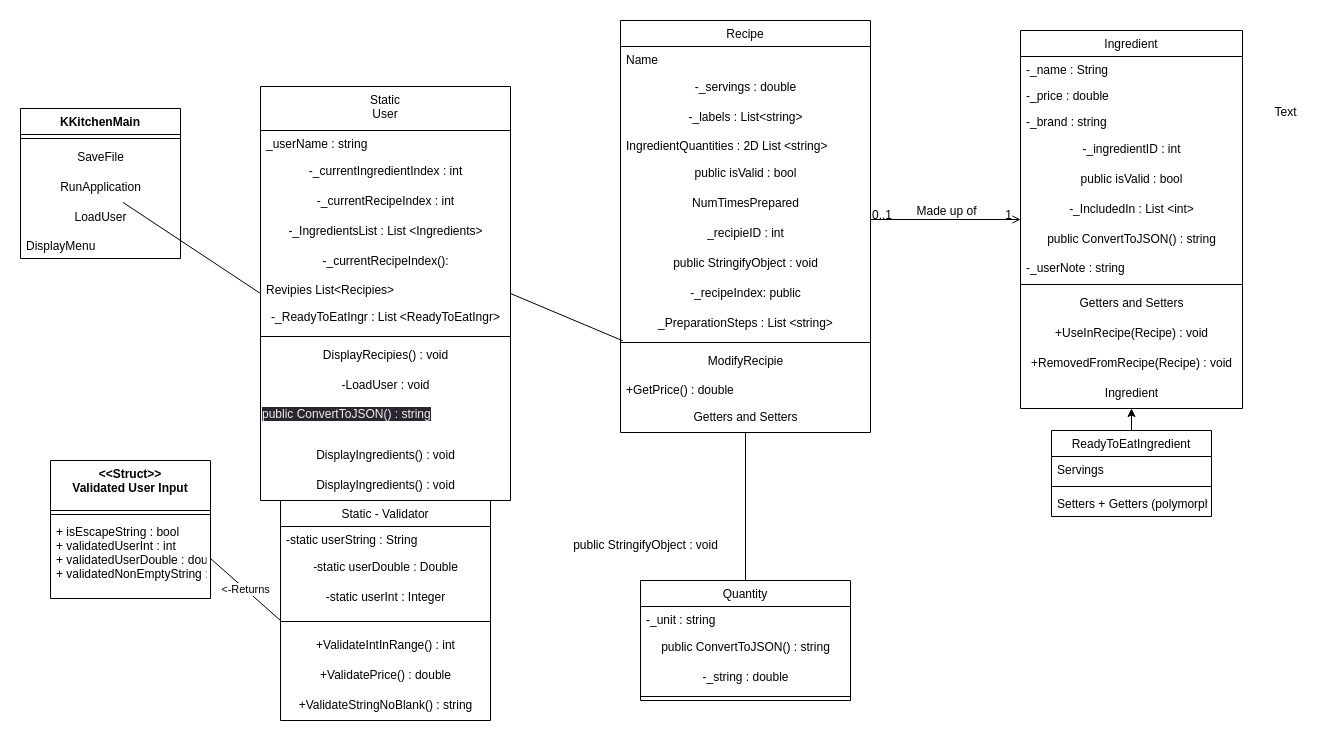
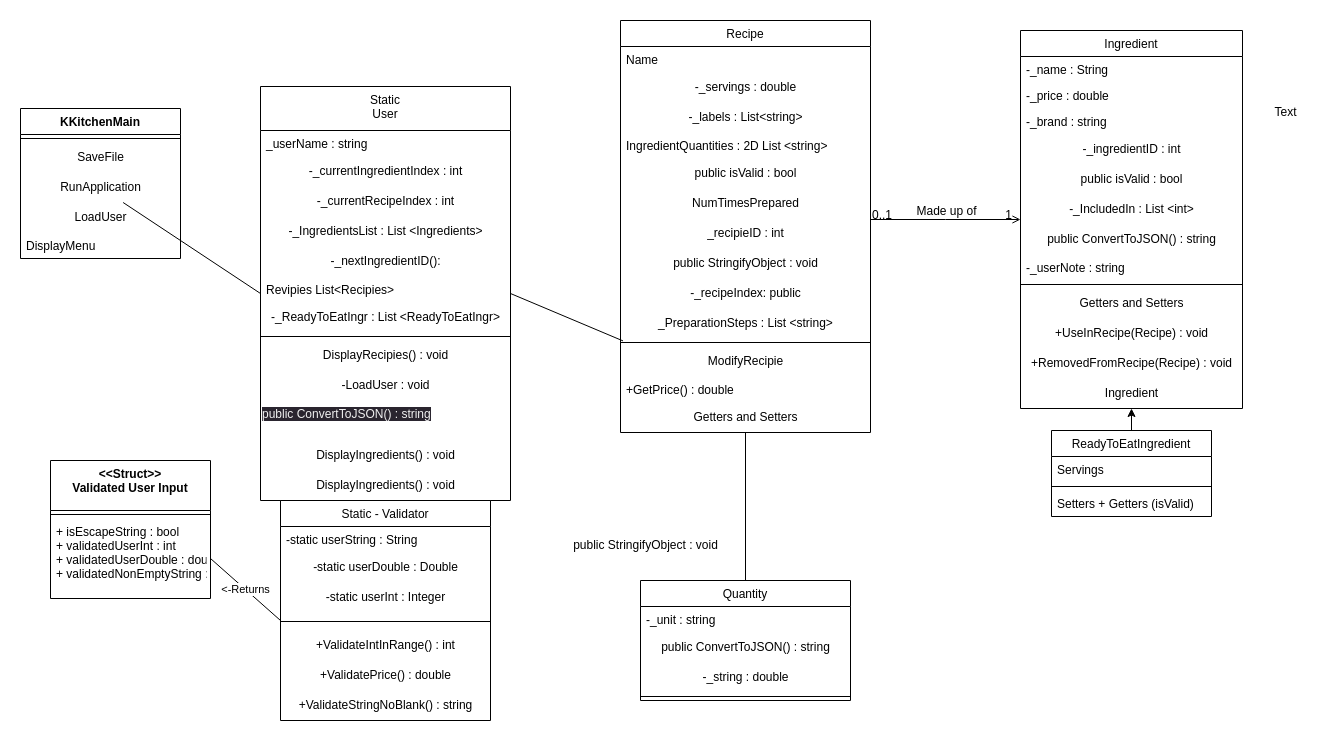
  <mxCell id="0" />
  <mxCell id="1" parent="0" />
  <mxCell id="2" value="Recipe" style="swimlane;fontStyle=0;align=center;verticalAlign=top;childLayout=stackLayout;horizontal=1;startSize=26;horizontalStack=0;resizeParent=1;resizeLast=0;collapsible=1;marginBottom=0;rounded=0;shadow=0;strokeWidth=1;" parent="1" vertex="1"><mxGeometry x="620" y="20" width="250" height="412" as="geometry"><mxRectangle x="230" y="140" width="160" height="26" as="alternateBounds" /></mxGeometry></mxCell>
  <mxCell id="3" value="Name" style="text;align=left;verticalAlign=top;spacingLeft=4;spacingRight=4;overflow=hidden;rotatable=0;points=[[0,0.5],[1,0.5]];portConstraint=eastwest;" parent="2" vertex="1"><mxGeometry y="26" width="250" height="26" as="geometry" /></mxCell>
  <mxCell id="4" value="-_servings : double" style="text;html=1;align=center;verticalAlign=middle;resizable=0;points=[];autosize=1;strokeColor=none;fillColor=none;" parent="2" vertex="1"><mxGeometry y="52" width="250" height="30" as="geometry" /></mxCell>
  <mxCell id="5" value="-_labels : List&amp;lt;string&amp;gt;" style="text;html=1;align=center;verticalAlign=middle;resizable=0;points=[];autosize=1;strokeColor=none;fillColor=none;" parent="2" vertex="1"><mxGeometry y="82" width="250" height="30" as="geometry" /></mxCell>
  <mxCell id="6" value="IngredientQuantities : 2D List &lt;string&gt;" style="text;align=left;verticalAlign=top;spacingLeft=4;spacingRight=4;overflow=hidden;rotatable=0;points=[[0,0.5],[1,0.5]];portConstraint=eastwest;rounded=0;shadow=0;html=0;" parent="2" vertex="1"><mxGeometry y="112" width="250" height="26" as="geometry" /></mxCell>
  <mxCell id="7" value="public isValid : bool" style="text;html=1;align=center;verticalAlign=middle;resizable=0;points=[];autosize=1;strokeColor=none;fillColor=none;" vertex="1" parent="2"><mxGeometry y="138" width="250" height="30" as="geometry" /></mxCell>
  <mxCell id="8" value="NumTimesPrepared" style="text;html=1;align=center;verticalAlign=middle;resizable=0;points=[];autosize=1;strokeColor=none;fillColor=none;" parent="2" vertex="1"><mxGeometry y="168" width="250" height="30" as="geometry" /></mxCell>
  <mxCell id="9" value="_recipieID : int" style="text;html=1;align=center;verticalAlign=middle;resizable=0;points=[];autosize=1;strokeColor=none;fillColor=none;" vertex="1" parent="2"><mxGeometry y="198" width="250" height="30" as="geometry" /></mxCell>
  <mxCell id="10" value="public StringifyObject : void" style="text;html=1;align=center;verticalAlign=middle;resizable=0;points=[];autosize=1;strokeColor=none;fillColor=none;" vertex="1" parent="2"><mxGeometry y="228" width="250" height="30" as="geometry" /></mxCell>
  <mxCell id="11" value="-_recipeIndex: public" style="text;html=1;align=center;verticalAlign=middle;resizable=0;points=[];autosize=1;strokeColor=none;fillColor=none;" parent="2" vertex="1"><mxGeometry y="258" width="250" height="30" as="geometry" /></mxCell>
  <mxCell id="12" value="_PreparationSteps : List &amp;lt;string&amp;gt;" style="text;html=1;align=center;verticalAlign=middle;resizable=0;points=[];autosize=1;strokeColor=none;fillColor=none;" parent="2" vertex="1"><mxGeometry y="288" width="250" height="30" as="geometry" /></mxCell>
  <mxCell id="13" value="" style="line;html=1;strokeWidth=1;align=left;verticalAlign=middle;spacingTop=-1;spacingLeft=3;spacingRight=3;rotatable=0;labelPosition=right;points=[];portConstraint=eastwest;" parent="2" vertex="1"><mxGeometry y="318" width="250" height="8" as="geometry" /></mxCell>
  <mxCell id="14" value="ModifyRecipie" style="text;html=1;align=center;verticalAlign=middle;resizable=0;points=[];autosize=1;strokeColor=none;fillColor=none;" parent="2" vertex="1"><mxGeometry y="326" width="250" height="30" as="geometry" /></mxCell>
  <mxCell id="15" value="+GetPrice() : double" style="text;align=left;verticalAlign=top;spacingLeft=4;spacingRight=4;overflow=hidden;rotatable=0;points=[[0,0.5],[1,0.5]];portConstraint=eastwest;rounded=0;shadow=0;html=0;" parent="2" vertex="1"><mxGeometry y="356" width="250" height="26" as="geometry" /></mxCell>
  <mxCell id="16" value="Getters and Setters" style="text;html=1;align=center;verticalAlign=middle;resizable=0;points=[];autosize=1;strokeColor=none;fillColor=none;" parent="2" vertex="1"><mxGeometry y="382" width="250" height="30" as="geometry" /></mxCell>
  <mxCell id="17" value="Ingredient" style="swimlane;fontStyle=0;align=center;verticalAlign=top;childLayout=stackLayout;horizontal=1;startSize=26;horizontalStack=0;resizeParent=1;resizeLast=0;collapsible=1;marginBottom=0;rounded=0;shadow=0;strokeWidth=1;" parent="1" vertex="1"><mxGeometry x="1020" y="30" width="222" height="378" as="geometry"><mxRectangle x="550" y="140" width="160" height="26" as="alternateBounds" /></mxGeometry></mxCell>
  <mxCell id="18" value="-_name : String" style="text;align=left;verticalAlign=top;spacingLeft=4;spacingRight=4;overflow=hidden;rotatable=0;points=[[0,0.5],[1,0.5]];portConstraint=eastwest;" parent="17" vertex="1"><mxGeometry y="26" width="222" height="26" as="geometry" /></mxCell>
  <mxCell id="19" value="-_price : double" style="text;align=left;verticalAlign=top;spacingLeft=4;spacingRight=4;overflow=hidden;rotatable=0;points=[[0,0.5],[1,0.5]];portConstraint=eastwest;rounded=0;shadow=0;html=0;" parent="17" vertex="1"><mxGeometry y="52" width="222" height="26" as="geometry" /></mxCell>
  <mxCell id="20" value="-_brand : string" style="text;align=left;verticalAlign=top;spacingLeft=4;spacingRight=4;overflow=hidden;rotatable=0;points=[[0,0.5],[1,0.5]];portConstraint=eastwest;rounded=0;shadow=0;html=0;" parent="17" vertex="1"><mxGeometry y="78" width="222" height="26" as="geometry" /></mxCell>
  <mxCell id="21" value="-_ingredientID : int" style="text;html=1;align=center;verticalAlign=middle;resizable=0;points=[];autosize=1;strokeColor=none;fillColor=none;" parent="17" vertex="1"><mxGeometry y="104" width="222" height="30" as="geometry" /></mxCell>
  <mxCell id="22" value="public isValid : bool" style="text;html=1;align=center;verticalAlign=middle;resizable=0;points=[];autosize=1;strokeColor=none;fillColor=none;" vertex="1" parent="17"><mxGeometry y="134" width="222" height="30" as="geometry" /></mxCell>
  <mxCell id="23" value="-_IncludedIn : List &amp;lt;int&amp;gt;" style="text;html=1;align=center;verticalAlign=middle;resizable=0;points=[];autosize=1;strokeColor=none;fillColor=none;" parent="17" vertex="1"><mxGeometry y="164" width="222" height="30" as="geometry" /></mxCell>
  <mxCell id="24" value="public ConvertToJSON() : string" style="text;html=1;align=center;verticalAlign=middle;resizable=0;points=[];autosize=1;strokeColor=none;fillColor=none;" vertex="1" parent="17"><mxGeometry y="194" width="222" height="30" as="geometry" /></mxCell>
  <mxCell id="25" value="-_userNote : string" style="text;align=left;verticalAlign=top;spacingLeft=4;spacingRight=4;overflow=hidden;rotatable=0;points=[[0,0.5],[1,0.5]];portConstraint=eastwest;rounded=0;shadow=0;html=0;" parent="17" vertex="1"><mxGeometry y="224" width="222" height="26" as="geometry" /></mxCell>
  <mxCell id="26" value="" style="line;html=1;strokeWidth=1;align=left;verticalAlign=middle;spacingTop=-1;spacingLeft=3;spacingRight=3;rotatable=0;labelPosition=right;points=[];portConstraint=eastwest;" parent="17" vertex="1"><mxGeometry y="250" width="222" height="8" as="geometry" /></mxCell>
  <mxCell id="27" value="Getters and Setters" style="text;html=1;align=center;verticalAlign=middle;resizable=0;points=[];autosize=1;strokeColor=none;fillColor=none;" parent="17" vertex="1"><mxGeometry y="258" width="222" height="30" as="geometry" /></mxCell>
  <mxCell id="28" value="+UseInRecipe(Recipe) : void" style="text;html=1;align=center;verticalAlign=middle;resizable=0;points=[];autosize=1;strokeColor=none;fillColor=none;" parent="17" vertex="1"><mxGeometry y="288" width="222" height="30" as="geometry" /></mxCell>
  <mxCell id="29" value="+RemovedFromRecipe(Recipe) : void" style="text;html=1;align=center;verticalAlign=middle;resizable=0;points=[];autosize=1;strokeColor=none;fillColor=none;" parent="17" vertex="1"><mxGeometry y="318" width="222" height="30" as="geometry" /></mxCell>
  <mxCell id="30" value="Ingredient" style="text;html=1;align=center;verticalAlign=middle;resizable=0;points=[];autosize=1;strokeColor=none;fillColor=none;" parent="17" vertex="1"><mxGeometry y="348" width="222" height="30" as="geometry" /></mxCell>
  <mxCell id="31" value="" style="endArrow=open;shadow=0;strokeWidth=1;rounded=0;endFill=1;edgeStyle=elbowEdgeStyle;elbow=vertical;" parent="1" source="2" target="17" edge="1"><mxGeometry x="0.5" y="41" relative="1" as="geometry"><mxPoint x="850" y="152" as="sourcePoint" /><mxPoint x="1010" y="152" as="targetPoint" /><mxPoint x="-40" y="32" as="offset" /></mxGeometry></mxCell>
  <mxCell id="32" value="0..1" style="resizable=0;align=left;verticalAlign=bottom;labelBackgroundColor=none;fontSize=12;" parent="31" connectable="0" vertex="1"><mxGeometry x="-1" relative="1" as="geometry"><mxPoint y="4" as="offset" /></mxGeometry></mxCell>
  <mxCell id="33" value="1" style="resizable=0;align=right;verticalAlign=bottom;labelBackgroundColor=none;fontSize=12;" parent="31" connectable="0" vertex="1"><mxGeometry x="1" relative="1" as="geometry"><mxPoint x="-7" y="4" as="offset" /></mxGeometry></mxCell>
  <mxCell id="34" value="Made up of" style="text;html=1;resizable=0;points=[];;align=center;verticalAlign=middle;labelBackgroundColor=none;rounded=0;shadow=0;strokeWidth=1;fontSize=12;" parent="31" vertex="1" connectable="0"><mxGeometry x="0.5" y="49" relative="1" as="geometry"><mxPoint x="-38" y="40" as="offset" /></mxGeometry></mxCell>
  <mxCell id="35" value="Static&#10;User" style="swimlane;fontStyle=0;align=center;verticalAlign=top;childLayout=stackLayout;horizontal=1;startSize=44;horizontalStack=0;resizeParent=1;resizeLast=0;collapsible=1;marginBottom=0;rounded=0;shadow=0;strokeWidth=1;" parent="1" vertex="1"><mxGeometry x="260" y="86" width="250" height="414" as="geometry"><mxRectangle x="230" y="140" width="160" height="26" as="alternateBounds" /></mxGeometry></mxCell>
  <mxCell id="36" value="_userName : string" style="text;align=left;verticalAlign=top;spacingLeft=4;spacingRight=4;overflow=hidden;rotatable=0;points=[[0,0.5],[1,0.5]];portConstraint=eastwest;" parent="35" vertex="1"><mxGeometry y="44" width="250" height="26" as="geometry" /></mxCell>
  <mxCell id="37" value="-_currentIngredientIndex : int" style="text;html=1;align=center;verticalAlign=middle;resizable=0;points=[];autosize=1;strokeColor=none;fillColor=none;" parent="35" vertex="1"><mxGeometry y="70" width="250" height="30" as="geometry" /></mxCell>
  <mxCell id="38" value="-_currentRecipeIndex : int" style="text;html=1;align=center;verticalAlign=middle;resizable=0;points=[];autosize=1;strokeColor=none;fillColor=none;" parent="35" vertex="1"><mxGeometry y="100" width="250" height="30" as="geometry" /></mxCell>
  <mxCell id="39" value="-_IngredientsList : List &amp;lt;Ingredients&amp;gt;" style="text;html=1;align=center;verticalAlign=middle;resizable=0;points=[];autosize=1;strokeColor=none;fillColor=none;" parent="35" vertex="1"><mxGeometry y="130" width="250" height="30" as="geometry" /></mxCell>
- <mxCell id="40" value="-_currentRecipeIndex():" style="text;html=1;align=center;verticalAlign=middle;resizable=0;points=[];autosize=1;strokeColor=none;fillColor=none;" vertex="1" parent="35"><mxGeometry y="160" width="250" height="30" as="geometry" /></mxCell>
+ <mxCell id="40" value="-_nextIngredientID():" style="text;html=1;align=center;verticalAlign=middle;resizable=0;points=[];autosize=1;strokeColor=none;fillColor=none;" vertex="1" parent="35"><mxGeometry y="160" width="250" height="30" as="geometry" /></mxCell>
  <mxCell id="41" value="Revipies List&lt;Recipies&gt;" style="text;align=left;verticalAlign=top;spacingLeft=4;spacingRight=4;overflow=hidden;rotatable=0;points=[[0,0.5],[1,0.5]];portConstraint=eastwest;rounded=0;shadow=0;html=0;" parent="35" vertex="1"><mxGeometry y="190" width="250" height="26" as="geometry" /></mxCell>
  <mxCell id="42" value="-_ReadyToEatIngr : List &amp;lt;ReadyToEatIngr&amp;gt;" style="text;html=1;align=center;verticalAlign=middle;resizable=0;points=[];autosize=1;strokeColor=none;fillColor=none;" parent="35" vertex="1"><mxGeometry y="216" width="250" height="30" as="geometry" /></mxCell>
  <mxCell id="43" value="" style="line;html=1;strokeWidth=1;align=left;verticalAlign=middle;spacingTop=-1;spacingLeft=3;spacingRight=3;rotatable=0;labelPosition=right;points=[];portConstraint=eastwest;" parent="35" vertex="1"><mxGeometry y="246" width="250" height="8" as="geometry" /></mxCell>
  <mxCell id="44" value="DisplayRecipies() : void" style="text;html=1;align=center;verticalAlign=middle;resizable=0;points=[];autosize=1;strokeColor=none;fillColor=none;" vertex="1" parent="35"><mxGeometry y="254" width="250" height="30" as="geometry" /></mxCell>
  <mxCell id="45" value="-LoadUser : void" style="text;html=1;align=center;verticalAlign=middle;resizable=0;points=[];autosize=1;strokeColor=none;fillColor=none;" vertex="1" parent="35"><mxGeometry y="284" width="250" height="30" as="geometry" /></mxCell>
  <mxCell id="46" value="&lt;span style=&quot;color: rgb(240, 240, 240); font-family: Helvetica; font-size: 12px; font-style: normal; font-variant-ligatures: normal; font-variant-caps: normal; font-weight: 400; letter-spacing: normal; orphans: 2; text-align: center; text-indent: 0px; text-transform: none; widows: 2; word-spacing: 0px; -webkit-text-stroke-width: 0px; background-color: rgb(42, 37, 47); text-decoration-thickness: initial; text-decoration-style: initial; text-decoration-color: initial; float: none; display: inline !important;&quot;&gt;public ConvertToJSON() : string&lt;/span&gt;" style="text;whiteSpace=wrap;html=1;" vertex="1" parent="35"><mxGeometry y="314" width="250" height="40" as="geometry" /></mxCell>
  <mxCell id="47" value="DisplayIngredients() : void" style="text;html=1;align=center;verticalAlign=middle;resizable=0;points=[];autosize=1;strokeColor=none;fillColor=none;" vertex="1" parent="35"><mxGeometry y="354" width="250" height="30" as="geometry" /></mxCell>
  <mxCell id="48" value="DisplayIngredients() : void" style="text;html=1;align=center;verticalAlign=middle;resizable=0;points=[];autosize=1;strokeColor=none;fillColor=none;" vertex="1" parent="35"><mxGeometry y="384" width="250" height="30" as="geometry" /></mxCell>
  <mxCell id="49" value="KKitchenMain" style="swimlane;fontStyle=1;align=center;verticalAlign=top;childLayout=stackLayout;horizontal=1;startSize=26;horizontalStack=0;resizeParent=1;resizeParentMax=0;resizeLast=0;collapsible=1;marginBottom=0;" parent="1" vertex="1"><mxGeometry x="20" y="108" width="160" height="150" as="geometry" /></mxCell>
  <mxCell id="50" value="" style="line;strokeWidth=1;fillColor=none;align=left;verticalAlign=middle;spacingTop=-1;spacingLeft=3;spacingRight=3;rotatable=0;labelPosition=right;points=[];portConstraint=eastwest;strokeColor=inherit;" parent="49" vertex="1"><mxGeometry y="26" width="160" height="8" as="geometry" /></mxCell>
  <mxCell id="51" value="SaveFile" style="text;html=1;align=center;verticalAlign=middle;resizable=0;points=[];autosize=1;strokeColor=none;fillColor=none;" parent="49" vertex="1"><mxGeometry y="34" width="160" height="30" as="geometry" /></mxCell>
  <mxCell id="52" value="RunApplication" style="text;html=1;align=center;verticalAlign=middle;resizable=0;points=[];autosize=1;strokeColor=none;fillColor=none;" parent="49" vertex="1"><mxGeometry y="64" width="160" height="30" as="geometry" /></mxCell>
  <mxCell id="53" value="LoadUser" style="text;html=1;align=center;verticalAlign=middle;resizable=0;points=[];autosize=1;strokeColor=none;fillColor=none;" parent="49" vertex="1"><mxGeometry y="94" width="160" height="30" as="geometry" /></mxCell>
  <mxCell id="54" value="DisplayMenu" style="text;strokeColor=none;fillColor=none;align=left;verticalAlign=top;spacingLeft=4;spacingRight=4;overflow=hidden;rotatable=0;points=[[0,0.5],[1,0.5]];portConstraint=eastwest;" parent="49" vertex="1"><mxGeometry y="124" width="160" height="26" as="geometry" /></mxCell>
  <mxCell id="55" value="" style="endArrow=none;html=1;rounded=0;entryX=0.01;entryY=1.08;entryDx=0;entryDy=0;entryPerimeter=0;exitX=1;exitY=0.5;exitDx=0;exitDy=0;" parent="1" source="35" target="12" edge="1"><mxGeometry width="50" height="50" relative="1" as="geometry"><mxPoint x="520" y="150" as="sourcePoint" /><mxPoint x="600" y="190" as="targetPoint" /></mxGeometry></mxCell>
  <mxCell id="56" value="" style="endArrow=none;html=1;rounded=0;entryX=0;entryY=0.5;entryDx=0;entryDy=0;" parent="1" source="52" target="35" edge="1"><mxGeometry width="50" height="50" relative="1" as="geometry"><mxPoint x="690" y="260" as="sourcePoint" /><mxPoint x="740" y="210" as="targetPoint" /></mxGeometry></mxCell>
  <mxCell id="57" value="ReadyToEatIngredient" style="swimlane;fontStyle=0;align=center;verticalAlign=top;childLayout=stackLayout;horizontal=1;startSize=26;horizontalStack=0;resizeParent=1;resizeParentMax=0;resizeLast=0;collapsible=1;marginBottom=0;" parent="1" vertex="1"><mxGeometry x="1051" y="430" width="160" height="86" as="geometry" /></mxCell>
  <mxCell id="58" value="Servings" style="text;strokeColor=none;fillColor=none;align=left;verticalAlign=top;spacingLeft=4;spacingRight=4;overflow=hidden;rotatable=0;points=[[0,0.5],[1,0.5]];portConstraint=eastwest;" parent="57" vertex="1"><mxGeometry y="26" width="160" height="26" as="geometry" /></mxCell>
  <mxCell id="59" value="" style="line;strokeWidth=1;fillColor=none;align=left;verticalAlign=middle;spacingTop=-1;spacingLeft=3;spacingRight=3;rotatable=0;labelPosition=right;points=[];portConstraint=eastwest;strokeColor=inherit;" parent="57" vertex="1"><mxGeometry y="52" width="160" height="8" as="geometry" /></mxCell>
- <mxCell id="60" value="Setters + Getters (polymorph)" style="text;strokeColor=none;fillColor=none;align=left;verticalAlign=top;spacingLeft=4;spacingRight=4;overflow=hidden;rotatable=0;points=[[0,0.5],[1,0.5]];portConstraint=eastwest;" parent="57" vertex="1"><mxGeometry y="60" width="160" height="26" as="geometry" /></mxCell>
+ <mxCell id="60" value="Setters + Getters (isValid)" style="text;strokeColor=none;fillColor=none;align=left;verticalAlign=top;spacingLeft=4;spacingRight=4;overflow=hidden;rotatable=0;points=[[0,0.5],[1,0.5]];portConstraint=eastwest;" parent="57" vertex="1"><mxGeometry y="60" width="160" height="26" as="geometry" /></mxCell>
  <mxCell id="61" value="" style="endArrow=classic;html=1;rounded=0;exitX=0.5;exitY=0;exitDx=0;exitDy=0;entryX=0.5;entryY=1;entryDx=0;entryDy=0;" parent="1" source="57" target="17" edge="1"><mxGeometry width="50" height="50" relative="1" as="geometry"><mxPoint x="850" y="300" as="sourcePoint" /><mxPoint x="900" y="250" as="targetPoint" /></mxGeometry></mxCell>
  <mxCell id="62" value="Quantity" style="swimlane;fontStyle=0;align=center;verticalAlign=top;childLayout=stackLayout;horizontal=1;startSize=26;horizontalStack=0;resizeParent=1;resizeParentMax=0;resizeLast=0;collapsible=1;marginBottom=0;" parent="1" vertex="1"><mxGeometry x="640" y="580" width="210" height="120" as="geometry" /></mxCell>
  <mxCell id="63" value="-_unit : string" style="text;strokeColor=none;fillColor=none;align=left;verticalAlign=top;spacingLeft=4;spacingRight=4;overflow=hidden;rotatable=0;points=[[0,0.5],[1,0.5]];portConstraint=eastwest;" parent="62" vertex="1"><mxGeometry y="26" width="210" height="26" as="geometry" /></mxCell>
  <mxCell id="64" value="public ConvertToJSON() : string" style="text;html=1;align=center;verticalAlign=middle;resizable=0;points=[];autosize=1;strokeColor=none;fillColor=none;" vertex="1" parent="62"><mxGeometry y="52" width="210" height="30" as="geometry" /></mxCell>
  <mxCell id="65" value="-_string : double" style="text;html=1;align=center;verticalAlign=middle;resizable=0;points=[];autosize=1;strokeColor=none;fillColor=none;" parent="62" vertex="1"><mxGeometry y="82" width="210" height="30" as="geometry" /></mxCell>
  <mxCell id="66" value="" style="line;strokeWidth=1;fillColor=none;align=left;verticalAlign=middle;spacingTop=-1;spacingLeft=3;spacingRight=3;rotatable=0;labelPosition=right;points=[];portConstraint=eastwest;strokeColor=inherit;" parent="62" vertex="1"><mxGeometry y="112" width="210" height="8" as="geometry" /></mxCell>
  <mxCell id="67" value="" style="endArrow=none;html=1;rounded=0;exitX=0.5;exitY=0;exitDx=0;exitDy=0;entryX=0.5;entryY=1;entryDx=0;entryDy=0;" parent="1" source="62" target="2" edge="1"><mxGeometry width="50" height="50" relative="1" as="geometry"><mxPoint x="840" y="310" as="sourcePoint" /><mxPoint x="890" y="260" as="targetPoint" /></mxGeometry></mxCell>
  <mxCell id="68" value="Static - Validator" style="swimlane;fontStyle=0;align=center;verticalAlign=top;childLayout=stackLayout;horizontal=1;startSize=26;horizontalStack=0;resizeParent=1;resizeParentMax=0;resizeLast=0;collapsible=1;marginBottom=0;" parent="1" vertex="1"><mxGeometry x="280" y="500" width="210" height="220" as="geometry" /></mxCell>
  <mxCell id="69" value="-static userString : String " style="text;strokeColor=none;fillColor=none;align=left;verticalAlign=top;spacingLeft=4;spacingRight=4;overflow=hidden;rotatable=0;points=[[0,0.5],[1,0.5]];portConstraint=eastwest;" parent="68" vertex="1"><mxGeometry y="26" width="210" height="26" as="geometry" /></mxCell>
  <mxCell id="70" value="-static userDouble : Double" style="text;html=1;align=center;verticalAlign=middle;resizable=0;points=[];autosize=1;strokeColor=none;fillColor=none;" parent="68" vertex="1"><mxGeometry y="52" width="210" height="30" as="geometry" /></mxCell>
  <mxCell id="71" value="-static userInt : Integer" style="text;html=1;align=center;verticalAlign=middle;resizable=0;points=[];autosize=1;strokeColor=none;fillColor=none;" parent="68" vertex="1"><mxGeometry y="82" width="210" height="30" as="geometry" /></mxCell>
  <mxCell id="72" value="" style="line;strokeWidth=1;fillColor=none;align=left;verticalAlign=middle;spacingTop=-1;spacingLeft=3;spacingRight=3;rotatable=0;labelPosition=right;points=[];portConstraint=eastwest;strokeColor=inherit;" parent="68" vertex="1"><mxGeometry y="112" width="210" height="18" as="geometry" /></mxCell>
  <mxCell id="73" value="+ValidateIntInRange() : int" style="text;html=1;align=center;verticalAlign=middle;resizable=0;points=[];autosize=1;strokeColor=none;fillColor=none;" parent="68" vertex="1"><mxGeometry y="130" width="210" height="30" as="geometry" /></mxCell>
  <mxCell id="74" value="+ValidatePrice() : double" style="text;html=1;align=center;verticalAlign=middle;resizable=0;points=[];autosize=1;strokeColor=none;fillColor=none;" parent="68" vertex="1"><mxGeometry y="160" width="210" height="30" as="geometry" /></mxCell>
  <mxCell id="75" value="+ValidateStringNoBlank() : string" style="text;html=1;align=center;verticalAlign=middle;resizable=0;points=[];autosize=1;strokeColor=none;fillColor=none;" parent="68" vertex="1"><mxGeometry y="190" width="210" height="30" as="geometry" /></mxCell>
  <mxCell id="76" value="&lt;&lt;Struct&gt;&gt;&#10;Validated User Input" style="swimlane;fontStyle=1;align=center;verticalAlign=top;childLayout=stackLayout;horizontal=1;startSize=50;horizontalStack=0;resizeParent=1;resizeParentMax=0;resizeLast=0;collapsible=1;marginBottom=0;" parent="1" vertex="1"><mxGeometry x="50" y="460" width="160" height="138" as="geometry" /></mxCell>
  <mxCell id="77" value="" style="line;strokeWidth=1;fillColor=none;align=left;verticalAlign=middle;spacingTop=-1;spacingLeft=3;spacingRight=3;rotatable=0;labelPosition=right;points=[];portConstraint=eastwest;strokeColor=inherit;" parent="76" vertex="1"><mxGeometry y="50" width="160" height="8" as="geometry" /></mxCell>
  <mxCell id="78" value="+ isEscapeString : bool&#10;+ validatedUserInt : int&#10;+ validatedUserDouble : double;&#10;+ validatedNonEmptyString : string" style="text;strokeColor=none;fillColor=none;align=left;verticalAlign=top;spacingLeft=4;spacingRight=4;overflow=hidden;rotatable=0;points=[[0,0.5],[1,0.5]];portConstraint=eastwest;" parent="76" vertex="1"><mxGeometry y="58" width="160" height="80" as="geometry" /></mxCell>
  <mxCell id="79" value="&amp;lt;-Returns" style="endArrow=none;html=1;rounded=0;exitX=1;exitY=0.5;exitDx=0;exitDy=0;entryX=0;entryY=0.444;entryDx=0;entryDy=0;entryPerimeter=0;" parent="1" source="78" target="72" edge="1"><mxGeometry width="50" height="50" relative="1" as="geometry"><mxPoint x="-30" y="700" as="sourcePoint" /><mxPoint x="20" y="650" as="targetPoint" /></mxGeometry></mxCell>
  <mxCell id="80" value="Text" style="text;html=1;align=center;verticalAlign=middle;resizable=0;points=[];autosize=1;strokeColor=none;fillColor=none;" vertex="1" parent="1"><mxGeometry x="1260" y="97" width="50" height="30" as="geometry" /></mxCell>
  <mxCell id="81" value="public StringifyObject : void" style="text;html=1;align=center;verticalAlign=middle;resizable=0;points=[];autosize=1;strokeColor=none;fillColor=none;" vertex="1" parent="1"><mxGeometry x="560" y="530" width="170" height="30" as="geometry" /></mxCell>
